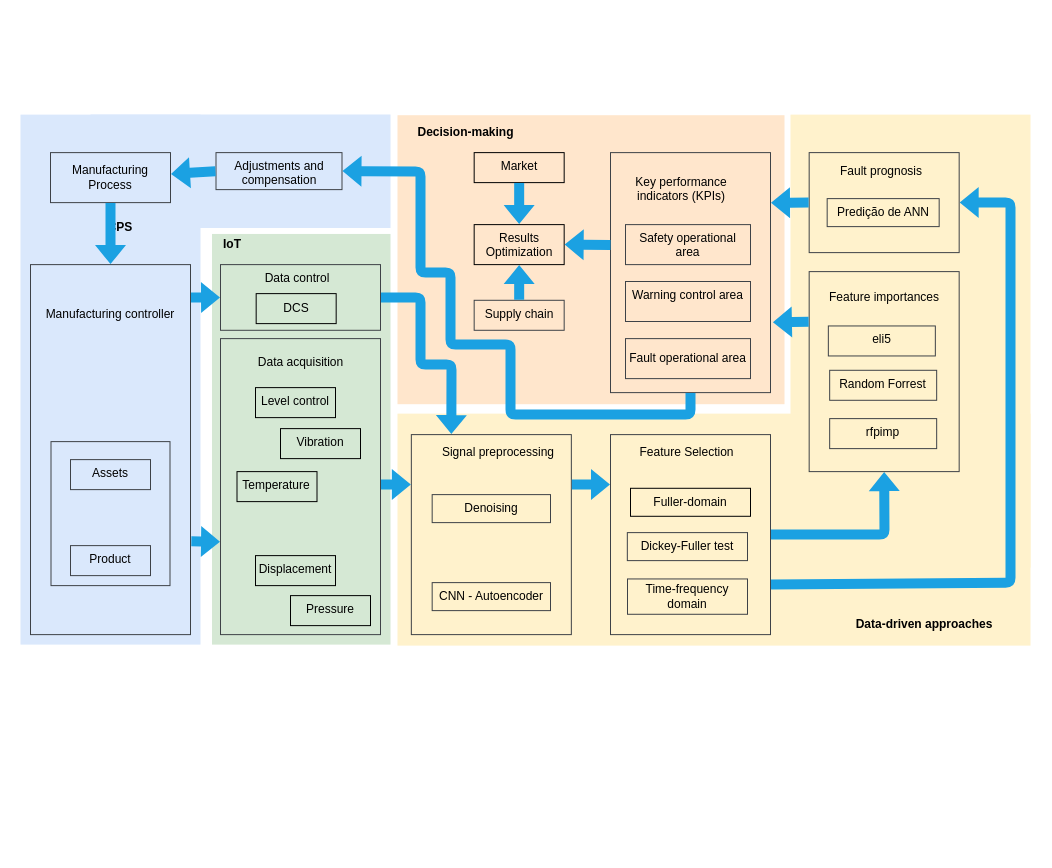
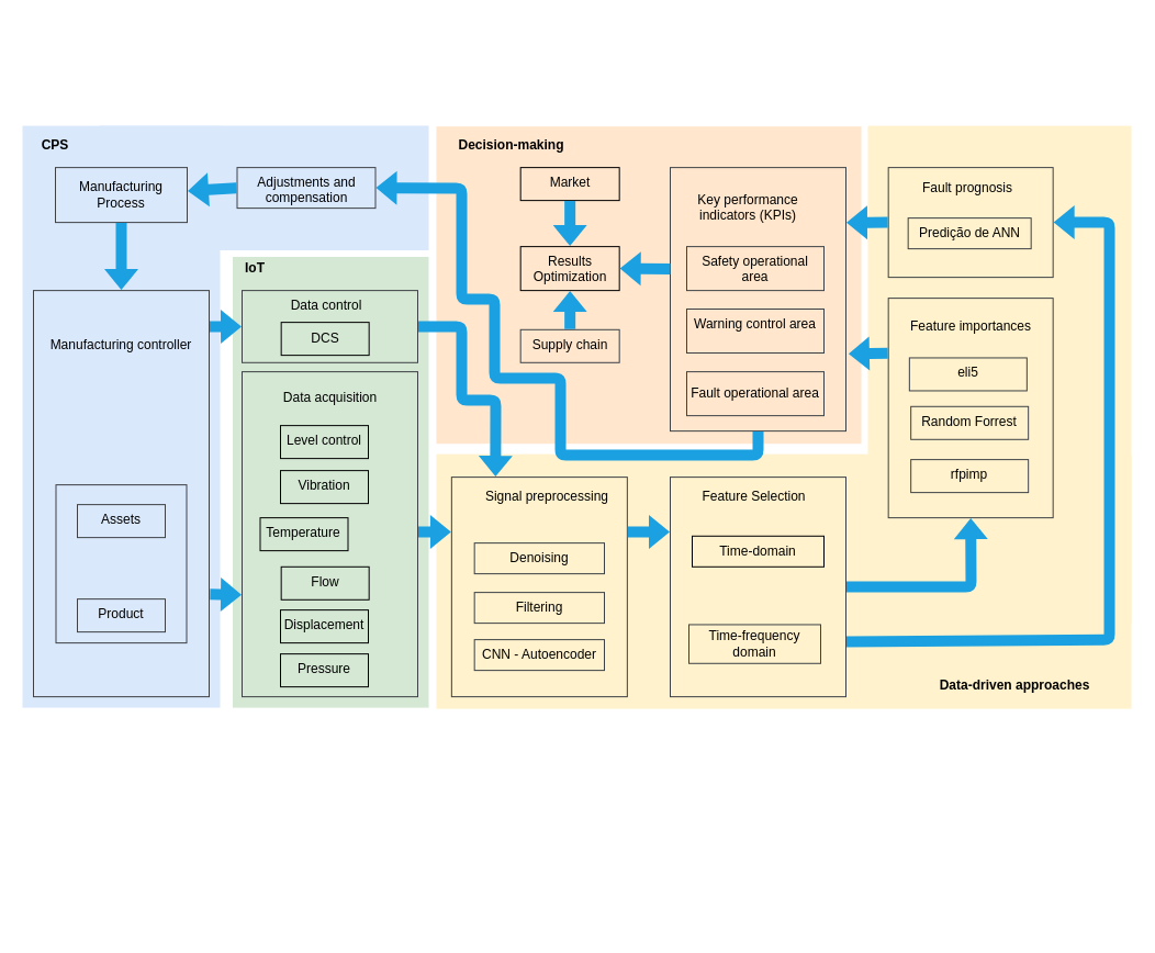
  <mxCell id="0" />
  <mxCell id="1" parent="0" />
  <mxCell id="2" value="" style="rounded=0;whiteSpace=wrap;html=1;strokeWidth=1;align=center;fillColor=#ffe6cc;rotation=-90;strokeColor=none;" parent="1" vertex="1"><mxGeometry x="446" y="65.7" width="289" height="387" as="geometry" /></mxCell>
  <mxCell id="3" value="" style="rounded=0;whiteSpace=wrap;html=1;strokeWidth=1;align=center;fillColor=#fff2cc;rotation=0;strokeColor=none;" parent="1" vertex="1"><mxGeometry x="790" y="114.12" width="240" height="453" as="geometry" /></mxCell>
  <mxCell id="4" value="" style="rounded=0;whiteSpace=wrap;html=1;strokeWidth=1;align=center;fillColor=#fff2cc;rotation=-90;strokeColor=none;" parent="1" vertex="1"><mxGeometry x="597.5" y="212.62" width="232" height="633" as="geometry" /></mxCell>
  <mxCell id="5" value="" style="whiteSpace=wrap;html=1;strokeColor=#3E4247;strokeWidth=1;fillColor=none;align=center;" parent="1" vertex="1"><mxGeometry x="610" y="152.12" width="160" height="240" as="geometry" /></mxCell>
  <mxCell id="6" value="" style="whiteSpace=wrap;html=1;strokeColor=#3E4247;strokeWidth=1;fillColor=none;align=center;" parent="1" vertex="1"><mxGeometry x="808.67" y="152.12" width="150" height="100" as="geometry" /></mxCell>
  <mxCell id="7" value="" style="whiteSpace=wrap;html=1;strokeColor=#3E4247;strokeWidth=1;fillColor=none;align=center;" parent="1" vertex="1"><mxGeometry x="808.67" y="271.12" width="150" height="200" as="geometry" /></mxCell>
  <mxCell id="8" value="" style="whiteSpace=wrap;html=1;strokeColor=#3E4247;strokeWidth=1;fillColor=none;align=center;" parent="1" vertex="1"><mxGeometry x="410.84" y="434.12" width="160" height="200" as="geometry" /></mxCell>
  <mxCell id="9" value="" style="whiteSpace=wrap;html=1;strokeColor=#3E4247;strokeWidth=1;fillColor=none;align=center;" parent="1" vertex="1"><mxGeometry x="610" y="434.12" width="160" height="200" as="geometry" /></mxCell>
  <mxCell id="10" value="" style="rounded=0;whiteSpace=wrap;html=1;strokeWidth=1;align=center;fillColor=#dae8fc;rotation=-90;strokeColor=none;" parent="1" vertex="1"><mxGeometry x="183.25" y="20.75" width="113.5" height="300" as="geometry" /></mxCell>
  <mxCell id="11" value="" style="rounded=0;whiteSpace=wrap;html=1;strokeWidth=1;align=center;fillColor=#dae8fc;strokeColor=none;" parent="1" vertex="1"><mxGeometry x="20" y="114.12" width="180" height="530" as="geometry" /></mxCell>
  <mxCell id="12" value="" style="whiteSpace=wrap;html=1;align=center;fillColor=#d5e8d4;strokeColor=none;" parent="1" vertex="1"><mxGeometry x="211.5" y="233.45" width="178.5" height="410.67" as="geometry" /></mxCell>
  <mxCell id="13" value="" style="whiteSpace=wrap;html=1;align=center;fillColor=#d5e8d4;strokeColor=#3E4247;" parent="1" vertex="1"><mxGeometry x="220" y="264.12" width="160" height="65.67" as="geometry" /></mxCell>
  <mxCell id="14" value="" style="whiteSpace=wrap;html=1;align=center;fillColor=#d5e8d4;strokeColor=#3E4247;" parent="1" vertex="1"><mxGeometry x="220" y="338.12" width="160" height="296" as="geometry" /></mxCell>
  <mxCell id="15" value="" style="whiteSpace=wrap;html=1;align=center;fillColor=#dae8fc;strokeColor=#3E4247;" parent="1" vertex="1"><mxGeometry x="30" y="264.12" width="160" height="370" as="geometry" /></mxCell>
  <mxCell id="16" value="" style="whiteSpace=wrap;html=1;align=center;fillColor=#dae8fc;strokeColor=#3E4247;" parent="1" vertex="1"><mxGeometry x="50.5" y="441.12" width="119" height="144" as="geometry" /></mxCell>
- <mxCell id="17" value="CPS" style="text;html=1;strokeColor=none;fillColor=none;align=center;verticalAlign=middle;whiteSpace=wrap;rounded=0;fontStyle=1" parent="1" vertex="1"><mxGeometry x="100" y="217.12" width="40" height="20" as="geometry" /></mxCell>
+ <mxCell id="17" value="CPS" style="text;html=1;strokeColor=none;fillColor=none;align=center;verticalAlign=middle;whiteSpace=wrap;rounded=0;fontStyle=1" parent="1" vertex="1"><mxGeometry x="30" y="122.12" width="40" height="20" as="geometry" /></mxCell>
  <mxCell id="18" value="Manufacturing Process" style="rounded=0;whiteSpace=wrap;html=1;align=center;fillColor=none;strokeColor=#3E4247;" parent="1" vertex="1"><mxGeometry x="50" y="152.12" width="120" height="50" as="geometry" /></mxCell>
  <mxCell id="19" value="Manufacturing controller" style="text;whiteSpace=wrap;html=1;align=center;fontStyle=0" parent="1" vertex="1"><mxGeometry x="35" y="300.12" width="150" height="30" as="geometry" /></mxCell>
  <mxCell id="20" value="Assets" style="text;whiteSpace=wrap;html=1;align=center;strokeColor=#3E4247;" parent="1" vertex="1"><mxGeometry x="70" y="459.12" width="80" height="30" as="geometry" /></mxCell>
  <mxCell id="21" value="Product" style="text;whiteSpace=wrap;html=1;align=center;strokeWidth=1;strokeColor=#3E4247;" parent="1" vertex="1"><mxGeometry x="70" y="545.12" width="80" height="30" as="geometry" /></mxCell>
  <mxCell id="22" value="Data control" style="text;whiteSpace=wrap;html=1;align=center;" parent="1" vertex="1"><mxGeometry x="251.5" y="264.12" width="90" height="30" as="geometry" /></mxCell>
  <mxCell id="23" value="DCS" style="text;html=1;fillColor=none;align=center;verticalAlign=middle;whiteSpace=wrap;rounded=0;strokeColor=#000000;" parent="1" vertex="1"><mxGeometry x="255.67" y="293.12" width="80" height="30" as="geometry" /></mxCell>
  <mxCell id="24" value="Data acquisition" style="text;whiteSpace=wrap;html=1;align=center;" parent="1" vertex="1"><mxGeometry x="245.5" y="348.12" width="109" height="30" as="geometry" /></mxCell>
  <mxCell id="25" value="Level control" style="text;whiteSpace=wrap;html=1;align=center;strokeColor=#000000;" parent="1" vertex="1"><mxGeometry x="255" y="387.12" width="80" height="30" as="geometry" /></mxCell>
- <mxCell id="26" value="Vibration" style="text;whiteSpace=wrap;html=1;align=center;strokeColor=#000000;" parent="1" vertex="1"><mxGeometry x="280" y="428.12" width="80" height="30" as="geometry" /></mxCell>
+ <mxCell id="26" value="Vibration" style="text;whiteSpace=wrap;html=1;align=center;strokeColor=#000000;" parent="1" vertex="1"><mxGeometry x="255" y="428.12" width="80" height="30" as="geometry" /></mxCell>
  <mxCell id="27" value="Displacement" style="text;whiteSpace=wrap;html=1;align=center;strokeColor=#000000;" parent="1" vertex="1"><mxGeometry x="254.997" y="555.117" width="80" height="30" as="geometry" /></mxCell>
  <mxCell id="28" value="Temperature" style="text;whiteSpace=wrap;html=1;align=center;strokeColor=#000000;" parent="1" vertex="1"><mxGeometry x="236.497" y="471.117" width="80" height="30" as="geometry" /></mxCell>
- <mxCell id="29" value="Pressure" style="text;whiteSpace=wrap;html=1;align=center;strokeColor=#000000;" parent="1" vertex="1"><mxGeometry x="289.997" y="595.117" width="80" height="30" as="geometry" /></mxCell>
+ <mxCell id="29" value="Pressure" style="text;whiteSpace=wrap;html=1;align=center;strokeColor=#000000;" parent="1" vertex="1"><mxGeometry x="254.997" y="595.117" width="80" height="30" as="geometry" /></mxCell>
+ <mxCell id="30" value="Flow" style="text;whiteSpace=wrap;html=1;align=center;strokeColor=#000000;" parent="1" vertex="1"><mxGeometry x="255.667" y="515.787" width="80" height="30" as="geometry" /></mxCell>
  <mxCell id="31" value="Signal preprocessing" style="text;whiteSpace=wrap;html=1;align=center;" parent="1" vertex="1"><mxGeometry x="431.667" y="438.117" width="132" height="28" as="geometry" /></mxCell>
  <mxCell id="32" value="Denoising" style="text;whiteSpace=wrap;html=1;align=center;strokeColor=#3E4247;" parent="1" vertex="1"><mxGeometry x="431.67" y="494.12" width="118.33" height="28" as="geometry" /></mxCell>
+ <mxCell id="33" value="Filtering" style="text;whiteSpace=wrap;html=1;align=center;strokeColor=#3E4247;" parent="1" vertex="1"><mxGeometry x="431.67" y="539.12" width="118.33" height="28" as="geometry" /></mxCell>
  <mxCell id="34" value="CNN - Autoencoder" style="text;whiteSpace=wrap;html=1;align=center;strokeColor=#3E4247;" parent="1" vertex="1"><mxGeometry x="431.67" y="582.12" width="118.33" height="28" as="geometry" /></mxCell>
  <mxCell id="35" value="Feature Selection" style="text;whiteSpace=wrap;html=1;align=center;" parent="1" vertex="1"><mxGeometry x="628.497" y="438.117" width="117" height="28" as="geometry" /></mxCell>
- <mxCell id="36" value="Fuller-domain" style="text;whiteSpace=wrap;html=1;align=center;strokeColor=#000000;" parent="1" vertex="1"><mxGeometry x="630" y="487.79" width="120" height="28" as="geometry" /></mxCell>
- <mxCell id="37" value="Time-frequency domain" style="text;whiteSpace=wrap;html=1;align=center;strokeColor=#3E4247;verticalAlign=middle;" parent="1" vertex="1"><mxGeometry x="627" y="578.45" width="120" height="35.33" as="geometry" /></mxCell>
- <mxCell id="38" value="Dickey-Fuller  test" style="text;whiteSpace=wrap;html=1;align=center;strokeColor=#3E4247;" parent="1" vertex="1"><mxGeometry x="626.83" y="532.12" width="120.17" height="28" as="geometry" /></mxCell>
+ <mxCell id="36" value="Time-domain" style="text;whiteSpace=wrap;html=1;align=center;strokeColor=#000000;" parent="1" vertex="1"><mxGeometry x="630" y="487.79" width="120" height="28" as="geometry" /></mxCell>
+ <mxCell id="37" value="Time-frequency domain" style="text;whiteSpace=wrap;html=1;align=center;strokeColor=#3E4247;verticalAlign=middle;" parent="1" vertex="1"><mxGeometry x="627" y="568.45" width="120" height="35.33" as="geometry" /></mxCell>
  <mxCell id="39" value="Data-driven approaches" style="text;whiteSpace=wrap;html=1;align=center;fontStyle=1" parent="1" vertex="1"><mxGeometry x="849.997" y="610.117" width="148" height="28" as="geometry" /></mxCell>
  <mxCell id="40" value="Feature importances" style="text;whiteSpace=wrap;html=1;align=center;" parent="1" vertex="1"><mxGeometry x="818.667" y="282.957" width="130" height="28" as="geometry" /></mxCell>
  <mxCell id="41" value="eli5" style="text;whiteSpace=wrap;html=1;align=center;strokeColor=#3E4247;" parent="1" vertex="1"><mxGeometry x="827.84" y="325.46" width="107" height="30" as="geometry" /></mxCell>
  <mxCell id="42" value="Random Forrest" style="text;whiteSpace=wrap;html=1;align=center;strokeColor=#3E4247;" parent="1" vertex="1"><mxGeometry x="829.167" y="369.787" width="107" height="30" as="geometry" /></mxCell>
  <mxCell id="43" value="rfpimp" style="text;whiteSpace=wrap;html=1;align=center;strokeColor=#3E4247;" parent="1" vertex="1"><mxGeometry x="829.167" y="418.117" width="107" height="30" as="geometry" /></mxCell>
  <mxCell id="44" value="Fault prognosis" style="text;whiteSpace=wrap;html=1;align=center;" parent="1" vertex="1"><mxGeometry x="830.337" y="156.997" width="102" height="28" as="geometry" /></mxCell>
  <mxCell id="45" value="Predição de ANN" style="text;whiteSpace=wrap;html=1;align=center;strokeColor=#3E4247;" parent="1" vertex="1"><mxGeometry x="826.667" y="198.117" width="112" height="28" as="geometry" /></mxCell>
  <mxCell id="46" value="Key performance indicators (KPIs)" style="text;whiteSpace=wrap;html=1;align=center;" parent="1" vertex="1"><mxGeometry x="610.75" y="168.12" width="140" height="28" as="geometry" /></mxCell>
  <mxCell id="47" value="Fault operational area" style="text;whiteSpace=wrap;html=1;align=center;strokeColor=#3E4247;verticalAlign=middle;" parent="1" vertex="1"><mxGeometry x="625" y="338.12" width="125" height="40" as="geometry" /></mxCell>
  <mxCell id="48" value="Warning control area" style="text;whiteSpace=wrap;html=1;align=center;strokeColor=#3E4247;" parent="1" vertex="1"><mxGeometry x="625" y="281" width="125" height="40" as="geometry" /></mxCell>
  <mxCell id="49" value="Safety operational area" style="text;whiteSpace=wrap;html=1;align=center;strokeColor=#3E4247;" parent="1" vertex="1"><mxGeometry x="625" y="224.12" width="125" height="40" as="geometry" /></mxCell>
  <mxCell id="50" value="Decision-making" style="text;whiteSpace=wrap;html=1;align=center;fontStyle=1" parent="1" vertex="1"><mxGeometry x="410.837" y="118.117" width="109" height="28" as="geometry" /></mxCell>
  <mxCell id="51" value="Market" style="text;whiteSpace=wrap;html=1;align=center;strokeColor=#000000;" parent="1" vertex="1"><mxGeometry x="473.667" y="152.117" width="90" height="30" as="geometry" /></mxCell>
  <mxCell id="52" value="Results Optimization" style="text;whiteSpace=wrap;html=1;align=center;strokeColor=#000000;" parent="1" vertex="1"><mxGeometry x="473.67" y="224.12" width="90" height="40" as="geometry" /></mxCell>
  <mxCell id="53" value="Supply chain" style="text;whiteSpace=wrap;html=1;align=center;strokeColor=#3E4247;" parent="1" vertex="1"><mxGeometry x="473.667" y="299.787" width="90" height="30" as="geometry" /></mxCell>
  <mxCell id="54" value="Adjustments and compensation" style="text;whiteSpace=wrap;html=1;align=center;strokeColor=#3E4247;" parent="1" vertex="1"><mxGeometry x="215.5" y="152.12" width="126" height="37" as="geometry" /></mxCell>
  <mxCell id="55" value="IoT" style="text;html=1;strokeColor=none;fillColor=none;align=center;verticalAlign=middle;whiteSpace=wrap;rounded=0;fontStyle=1" parent="1" vertex="1"><mxGeometry x="211.5" y="234.12" width="40" height="20" as="geometry" /></mxCell>
  <mxCell id="56" style="edgeStyle=orthogonalEdgeStyle;rounded=0;orthogonalLoop=1;jettySize=auto;html=1;exitX=0.5;exitY=1;exitDx=0;exitDy=0;" parent="1" source="55" target="55" edge="1"><mxGeometry relative="1" as="geometry" /></mxCell>
  <mxCell id="57" value="" style="shape=flexArrow;endArrow=classic;html=1;entryX=0;entryY=0.5;entryDx=0;entryDy=0;fillColor=#1ba1e2;strokeColor=none;" parent="1" target="13" edge="1"><mxGeometry width="50" height="50" relative="1" as="geometry"><mxPoint x="190" y="297.12" as="sourcePoint" /><mxPoint x="220" y="305.12" as="targetPoint" /></mxGeometry></mxCell>
  <mxCell id="58" value="" style="shape=flexArrow;endArrow=classic;html=1;exitX=1.002;exitY=0.085;exitDx=0;exitDy=0;exitPerimeter=0;fillColor=#1ba1e2;strokeColor=none;" parent="1" edge="1"><mxGeometry width="50" height="50" relative="1" as="geometry"><mxPoint x="190.32" y="540.79" as="sourcePoint" /><mxPoint x="220" y="541.19" as="targetPoint" /></mxGeometry></mxCell>
  <mxCell id="59" value="" style="shape=flexArrow;endArrow=classic;html=1;entryX=0.5;entryY=0;entryDx=0;entryDy=0;fillColor=#1ba1e2;strokeColor=none;exitX=0.5;exitY=1;exitDx=0;exitDy=0;" parent="1" source="18" target="15" edge="1"><mxGeometry width="50" height="50" relative="1" as="geometry"><mxPoint x="215" y="214.12" as="sourcePoint" /><mxPoint x="245" y="213.955" as="targetPoint" /></mxGeometry></mxCell>
  <mxCell id="60" value="" style="shape=flexArrow;endArrow=classic;html=1;fillColor=#1ba1e2;strokeColor=none;exitX=0;exitY=0.5;exitDx=0;exitDy=0;" parent="1" source="54" target="18" edge="1"><mxGeometry width="50" height="50" relative="1" as="geometry"><mxPoint x="460" y="174.12" as="sourcePoint" /><mxPoint x="460" y="246.12" as="targetPoint" /></mxGeometry></mxCell>
  <mxCell id="61" value="" style="shape=flexArrow;endArrow=classic;html=1;fillColor=#1ba1e2;strokeColor=none;entryX=0;entryY=0.25;entryDx=0;entryDy=0;" parent="1" target="8" edge="1"><mxGeometry width="50" height="50" relative="1" as="geometry"><mxPoint x="380" y="484.12" as="sourcePoint" /><mxPoint x="510" y="334.12" as="targetPoint" /></mxGeometry></mxCell>
  <mxCell id="62" value="" style="shape=flexArrow;endArrow=classic;html=1;fillColor=#1ba1e2;strokeColor=none;exitX=1;exitY=0.5;exitDx=0;exitDy=0;entryX=0.25;entryY=0;entryDx=0;entryDy=0;" parent="1" source="13" target="8" edge="1"><mxGeometry width="50" height="50" relative="1" as="geometry"><mxPoint x="390" y="494.12" as="sourcePoint" /><mxPoint x="481" y="432.12" as="targetPoint" /><Array as="points"><mxPoint x="420" y="297.12" /><mxPoint x="420" y="364.12" /><mxPoint x="451" y="364.12" /></Array></mxGeometry></mxCell>
  <mxCell id="63" value="" style="shape=flexArrow;endArrow=classic;html=1;fillColor=#1ba1e2;strokeColor=none;entryX=0;entryY=0.25;entryDx=0;entryDy=0;exitX=1;exitY=0.25;exitDx=0;exitDy=0;" parent="1" source="8" target="9" edge="1"><mxGeometry width="50" height="50" relative="1" as="geometry"><mxPoint x="570.84" y="487.79" as="sourcePoint" /><mxPoint x="601.68" y="487.79" as="targetPoint" /></mxGeometry></mxCell>
  <mxCell id="64" value="" style="shape=flexArrow;endArrow=classic;html=1;fillColor=#1ba1e2;strokeColor=none;entryX=0.5;entryY=1;entryDx=0;entryDy=0;exitX=1;exitY=0.5;exitDx=0;exitDy=0;" parent="1" source="9" target="7" edge="1"><mxGeometry width="50" height="50" relative="1" as="geometry"><mxPoint x="770" y="485.77" as="sourcePoint" /><mxPoint x="809.16" y="485.77" as="targetPoint" /><Array as="points"><mxPoint x="884" y="534.12" /></Array></mxGeometry></mxCell>
  <mxCell id="65" value="" style="shape=flexArrow;endArrow=classic;html=1;fillColor=#1ba1e2;strokeColor=none;entryX=1;entryY=0.5;entryDx=0;entryDy=0;exitX=1;exitY=0.75;exitDx=0;exitDy=0;" parent="1" source="9" target="6" edge="1"><mxGeometry width="50" height="50" relative="1" as="geometry"><mxPoint x="790" y="582.12" as="sourcePoint" /><mxPoint x="905" y="519.12" as="targetPoint" /><Array as="points"><mxPoint x="1010" y="582.12" /><mxPoint x="1010" y="394.12" /><mxPoint x="1010" y="202.12" /></Array></mxGeometry></mxCell>
  <mxCell id="66" value="" style="shape=flexArrow;endArrow=classic;html=1;fillColor=#1ba1e2;strokeColor=none;entryX=1;entryY=0.209;entryDx=0;entryDy=0;exitX=0;exitY=0.5;exitDx=0;exitDy=0;entryPerimeter=0;" parent="1" source="6" target="5" edge="1"><mxGeometry width="50" height="50" relative="1" as="geometry"><mxPoint x="769.51" y="254.12" as="sourcePoint" /><mxPoint x="808.67" y="254.12" as="targetPoint" /></mxGeometry></mxCell>
  <mxCell id="67" value="" style="shape=flexArrow;endArrow=classic;html=1;fillColor=#1ba1e2;strokeColor=none;exitX=0;exitY=0.25;exitDx=0;exitDy=0;entryX=1.012;entryY=0.707;entryDx=0;entryDy=0;entryPerimeter=0;" parent="1" source="7" target="5" edge="1"><mxGeometry width="50" height="50" relative="1" as="geometry"><mxPoint x="805.52" y="338.12" as="sourcePoint" /><mxPoint x="770" y="338.12" as="targetPoint" /></mxGeometry></mxCell>
  <mxCell id="68" value="" style="shape=flexArrow;endArrow=classic;html=1;fillColor=#1ba1e2;strokeColor=none;exitX=0.5;exitY=1;exitDx=0;exitDy=0;entryX=1;entryY=0.5;entryDx=0;entryDy=0;" parent="1" source="5" target="54" edge="1"><mxGeometry width="50" height="50" relative="1" as="geometry"><mxPoint x="447.17" y="198.115" as="sourcePoint" /><mxPoint x="548.17" y="333.28" as="targetPoint" /><Array as="points"><mxPoint x="690" y="414.12" /><mxPoint x="630" y="414.12" /><mxPoint x="590" y="414.12" /><mxPoint x="510" y="414.12" /><mxPoint x="510" y="394.12" /><mxPoint x="510" y="384.12" /><mxPoint x="510" y="344.12" /><mxPoint x="470" y="344.12" /><mxPoint x="450" y="344.12" /><mxPoint x="450" y="334.12" /><mxPoint x="450" y="324.12" /><mxPoint x="450" y="304.12" /><mxPoint x="450" y="294.12" /><mxPoint x="450" y="272.12" /><mxPoint x="420" y="272.12" /><mxPoint x="420" y="224.12" /><mxPoint x="420" y="194.12" /><mxPoint x="420" y="171.12" /></Array></mxGeometry></mxCell>
  <mxCell id="69" value="" style="shape=flexArrow;endArrow=classic;html=1;fillColor=#1ba1e2;strokeColor=none;entryX=0.5;entryY=0;entryDx=0;entryDy=0;exitX=0.5;exitY=1;exitDx=0;exitDy=0;" parent="1" source="51" target="52" edge="1"><mxGeometry width="50" height="50" relative="1" as="geometry"><mxPoint x="532.98" y="254.12" as="sourcePoint" /><mxPoint x="494.31" y="254.28" as="targetPoint" /></mxGeometry></mxCell>
  <mxCell id="70" value="" style="shape=flexArrow;endArrow=classic;html=1;fillColor=#1ba1e2;strokeColor=none;entryX=0.5;entryY=1;entryDx=0;entryDy=0;exitX=0.5;exitY=0;exitDx=0;exitDy=0;" parent="1" source="53" target="52" edge="1"><mxGeometry width="50" height="50" relative="1" as="geometry"><mxPoint x="529.997" y="319.457" as="sourcePoint" /><mxPoint x="530" y="361.46" as="targetPoint" /></mxGeometry></mxCell>
  <mxCell id="71" value="" style="shape=flexArrow;endArrow=classic;html=1;fillColor=#1ba1e2;strokeColor=none;entryX=1;entryY=0.5;entryDx=0;entryDy=0;exitX=0.003;exitY=0.385;exitDx=0;exitDy=0;exitPerimeter=0;" parent="1" source="5" target="52" edge="1"><mxGeometry width="50" height="50" relative="1" as="geometry"><mxPoint x="593.997" y="320.117" as="sourcePoint" /><mxPoint x="594" y="271.12" as="targetPoint" /></mxGeometry></mxCell>
